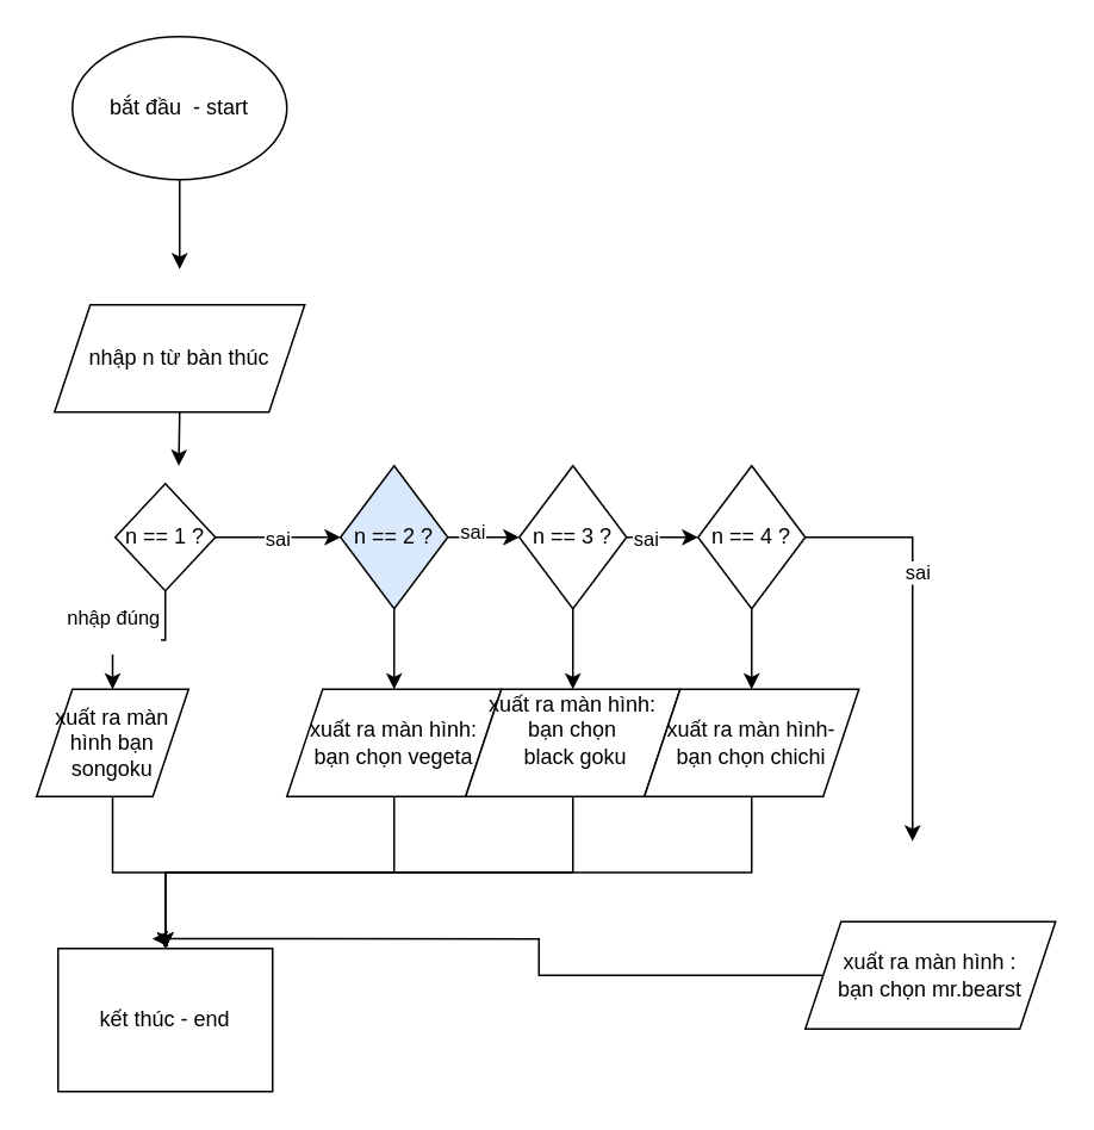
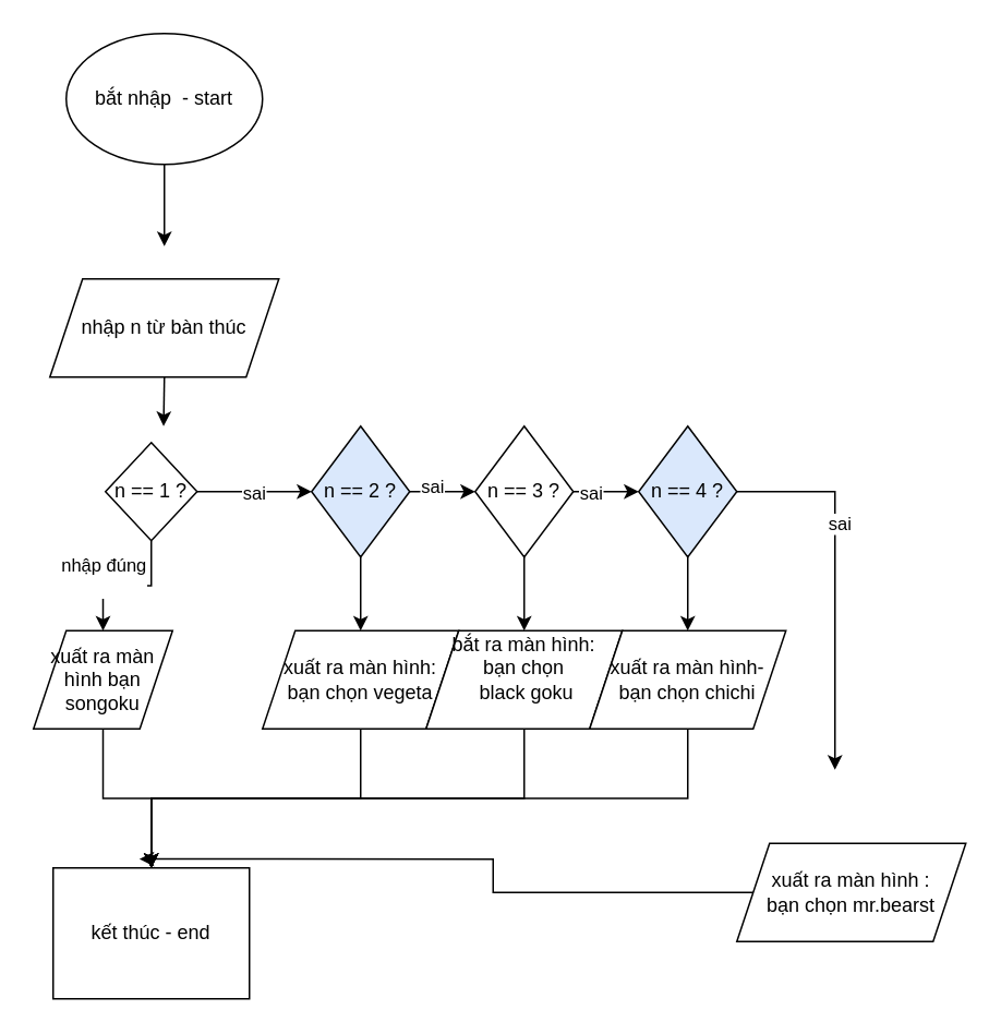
  <mxCell id="0" />
  <mxCell id="1" parent="0" />
  <mxCell id="2" style="edgeStyle=orthogonalEdgeStyle;rounded=0;orthogonalLoop=1;jettySize=auto;html=1;" edge="1" parent="1"><mxGeometry relative="1" as="geometry"><mxPoint x="100" y="150" as="targetPoint" /><mxPoint x="100" y="90" as="sourcePoint" /></mxGeometry></mxCell>
- <mxCell id="3" value="bắt đầu&amp;nbsp; - start" style="ellipse;whiteSpace=wrap;html=1;" vertex="1" parent="1"><mxGeometry x="40" y="20" width="120" height="80" as="geometry" /></mxCell>
+ <mxCell id="3" value="bắt nhập&amp;nbsp; - start" style="ellipse;whiteSpace=wrap;html=1;" vertex="1" parent="1"><mxGeometry x="40" y="20" width="120" height="80" as="geometry" /></mxCell>
  <mxCell id="4" value="kết thúc - end" style="whiteSpace=wrap;html=1;rounded=0;" vertex="1" parent="1"><mxGeometry x="32" y="530" width="120" height="80" as="geometry" /></mxCell>
  <mxCell id="5" style="edgeStyle=orthogonalEdgeStyle;rounded=0;orthogonalLoop=1;jettySize=auto;html=1;exitX=0.5;exitY=1;exitDx=0;exitDy=0;" edge="1" parent="1" source="6"><mxGeometry relative="1" as="geometry"><mxPoint x="99.529" y="260" as="targetPoint" /></mxGeometry></mxCell>
  <mxCell id="6" value="nhập n từ bàn thúc" style="shape=parallelogram;perimeter=parallelogramPerimeter;whiteSpace=wrap;html=1;fixedSize=1;" vertex="1" parent="1"><mxGeometry x="30" y="170" width="140" height="60" as="geometry" /></mxCell>
  <mxCell id="7" style="edgeStyle=orthogonalEdgeStyle;rounded=0;orthogonalLoop=1;jettySize=auto;html=1;exitX=0.5;exitY=1;exitDx=0;exitDy=0;" edge="1" parent="1" source="6" target="6"><mxGeometry relative="1" as="geometry" /></mxCell>
  <mxCell id="8" style="edgeStyle=orthogonalEdgeStyle;rounded=0;orthogonalLoop=1;jettySize=auto;html=1;entryX=0.5;entryY=0;entryDx=0;entryDy=0;" edge="1" parent="1" source="12" target="14"><mxGeometry relative="1" as="geometry"><mxPoint x="100" y="360" as="targetPoint" /></mxGeometry></mxCell>
  <mxCell id="9" value="nhập đúng&lt;div&gt;&lt;br&gt;&lt;/div&gt;" style="edgeLabel;html=1;align=center;verticalAlign=middle;resizable=0;points=[];" vertex="1" connectable="0" parent="8"><mxGeometry x="0.861" y="-2" relative="1" as="geometry"><mxPoint x="2" y="-28" as="offset" /></mxGeometry></mxCell>
  <mxCell id="10" style="edgeStyle=orthogonalEdgeStyle;rounded=0;orthogonalLoop=1;jettySize=auto;html=1;exitX=1;exitY=0.5;exitDx=0;exitDy=0;" edge="1" parent="1" source="12"><mxGeometry relative="1" as="geometry"><mxPoint x="190" y="300" as="targetPoint" /></mxGeometry></mxCell>
  <mxCell id="11" value="sai" style="edgeLabel;html=1;align=center;verticalAlign=middle;resizable=0;points=[];" vertex="1" connectable="0" parent="10"><mxGeometry x="0.025" relative="1" as="geometry"><mxPoint x="-1" as="offset" /></mxGeometry></mxCell>
  <mxCell id="12" value="n == 1 ?" style="rhombus;whiteSpace=wrap;html=1;" vertex="1" parent="1"><mxGeometry x="64" y="270" width="56" height="60" as="geometry" /></mxCell>
  <mxCell id="13" value="" style="edgeStyle=orthogonalEdgeStyle;rounded=0;orthogonalLoop=1;jettySize=auto;html=1;" edge="1" parent="1" source="14" target="4"><mxGeometry relative="1" as="geometry" /></mxCell>
  <mxCell id="14" value="xuất ra màn hình bạn songoku" style="shape=parallelogram;perimeter=parallelogramPerimeter;whiteSpace=wrap;html=1;fixedSize=1;" vertex="1" parent="1"><mxGeometry x="20" y="385" width="85" height="60" as="geometry" /></mxCell>
  <mxCell id="15" value="" style="edgeStyle=orthogonalEdgeStyle;rounded=0;orthogonalLoop=1;jettySize=auto;html=1;" edge="1" parent="1" source="18"><mxGeometry relative="1" as="geometry"><mxPoint x="290" y="300" as="targetPoint" /></mxGeometry></mxCell>
  <mxCell id="16" value="sai" style="edgeLabel;html=1;align=center;verticalAlign=middle;resizable=0;points=[];" vertex="1" connectable="0" parent="15"><mxGeometry x="-0.367" y="4" relative="1" as="geometry"><mxPoint as="offset" /></mxGeometry></mxCell>
  <mxCell id="17" value="" style="edgeStyle=orthogonalEdgeStyle;rounded=0;orthogonalLoop=1;jettySize=auto;html=1;" edge="1" parent="1" source="18" target="28"><mxGeometry relative="1" as="geometry" /></mxCell>
  <mxCell id="18" value="n == 2 ?" style="rhombus;whiteSpace=wrap;html=1;fillColor=#dae8fc;" vertex="1" parent="1"><mxGeometry x="190" y="260" width="60" height="80" as="geometry" /></mxCell>
  <mxCell id="19" value="" style="edgeStyle=orthogonalEdgeStyle;rounded=0;orthogonalLoop=1;jettySize=auto;html=1;" edge="1" parent="1" source="22"><mxGeometry relative="1" as="geometry"><mxPoint x="390" y="300" as="targetPoint" /><Array as="points"><mxPoint x="380" y="300" /><mxPoint x="380" y="300" /></Array></mxGeometry></mxCell>
  <mxCell id="20" value="sai" style="edgeLabel;html=1;align=center;verticalAlign=middle;resizable=0;points=[];" vertex="1" connectable="0" parent="19"><mxGeometry x="-0.493" relative="1" as="geometry"><mxPoint as="offset" /></mxGeometry></mxCell>
  <mxCell id="21" value="" style="edgeStyle=orthogonalEdgeStyle;rounded=0;orthogonalLoop=1;jettySize=auto;html=1;" edge="1" parent="1" source="22" target="30"><mxGeometry relative="1" as="geometry" /></mxCell>
  <mxCell id="22" value="n == 3 ?" style="rhombus;whiteSpace=wrap;html=1;" vertex="1" parent="1"><mxGeometry x="290" y="260" width="60" height="80" as="geometry" /></mxCell>
  <mxCell id="23" style="edgeStyle=orthogonalEdgeStyle;rounded=0;orthogonalLoop=1;jettySize=auto;html=1;exitX=1;exitY=0.5;exitDx=0;exitDy=0;" edge="1" parent="1" source="26"><mxGeometry relative="1" as="geometry"><mxPoint x="510" y="470" as="targetPoint" /><Array as="points"><mxPoint x="490" y="300" /><mxPoint x="490" y="300" /></Array></mxGeometry></mxCell>
  <mxCell id="24" value="sai" style="edgeLabel;html=1;align=center;verticalAlign=middle;resizable=0;points=[];" vertex="1" connectable="0" parent="23"><mxGeometry x="-0.312" y="2" relative="1" as="geometry"><mxPoint as="offset" /></mxGeometry></mxCell>
  <mxCell id="25" value="" style="edgeStyle=orthogonalEdgeStyle;rounded=0;orthogonalLoop=1;jettySize=auto;html=1;" edge="1" parent="1" source="26" target="32"><mxGeometry relative="1" as="geometry" /></mxCell>
- <mxCell id="26" value="n == 4 ?" style="rhombus;whiteSpace=wrap;html=1;" vertex="1" parent="1"><mxGeometry x="390" y="260" width="60" height="80" as="geometry" /></mxCell>
+ <mxCell id="26" value="n == 4 ?" style="rhombus;whiteSpace=wrap;html=1;fillColor=#dae8fc;" vertex="1" parent="1"><mxGeometry x="390" y="260" width="60" height="80" as="geometry" /></mxCell>
  <mxCell id="27" style="edgeStyle=orthogonalEdgeStyle;rounded=0;orthogonalLoop=1;jettySize=auto;html=1;exitX=0.5;exitY=1;exitDx=0;exitDy=0;" edge="1" parent="1" source="28" target="4"><mxGeometry relative="1" as="geometry" /></mxCell>
  <mxCell id="28" value="xuất ra màn hình:&lt;div&gt;bạn chọn vegeta&lt;/div&gt;" style="shape=parallelogram;perimeter=parallelogramPerimeter;whiteSpace=wrap;html=1;fixedSize=1;" vertex="1" parent="1"><mxGeometry x="160" y="385" width="120" height="60" as="geometry" /></mxCell>
  <mxCell id="29" style="edgeStyle=orthogonalEdgeStyle;rounded=0;orthogonalLoop=1;jettySize=auto;html=1;exitX=0.5;exitY=1;exitDx=0;exitDy=0;entryX=0.5;entryY=0;entryDx=0;entryDy=0;" edge="1" parent="1" source="30" target="4"><mxGeometry relative="1" as="geometry" /></mxCell>
- <mxCell id="30" value="xuất ra màn hình:&lt;div&gt;bạn chọn&lt;/div&gt;&lt;div&gt;&amp;nbsp;black goku&lt;/div&gt;&lt;div&gt;&lt;br&gt;&lt;/div&gt;" style="shape=parallelogram;perimeter=parallelogramPerimeter;whiteSpace=wrap;html=1;fixedSize=1;" vertex="1" parent="1"><mxGeometry x="260" y="385" width="120" height="60" as="geometry" /></mxCell>
+ <mxCell id="30" value="bắt ra màn hình:&lt;div&gt;bạn chọn&lt;/div&gt;&lt;div&gt;&amp;nbsp;black goku&lt;/div&gt;&lt;div&gt;&lt;br&gt;&lt;/div&gt;" style="shape=parallelogram;perimeter=parallelogramPerimeter;whiteSpace=wrap;html=1;fixedSize=1;" vertex="1" parent="1"><mxGeometry x="260" y="385" width="120" height="60" as="geometry" /></mxCell>
  <mxCell id="31" style="edgeStyle=orthogonalEdgeStyle;rounded=0;orthogonalLoop=1;jettySize=auto;html=1;exitX=0.5;exitY=1;exitDx=0;exitDy=0;entryX=0.5;entryY=0;entryDx=0;entryDy=0;" edge="1" parent="1" source="32" target="4"><mxGeometry relative="1" as="geometry" /></mxCell>
  <mxCell id="32" value="xuất ra màn hình-&lt;div&gt;bạn chọn chichi&lt;/div&gt;" style="shape=parallelogram;perimeter=parallelogramPerimeter;whiteSpace=wrap;html=1;fixedSize=1;" vertex="1" parent="1"><mxGeometry x="360" y="385" width="120" height="60" as="geometry" /></mxCell>
  <mxCell id="33" value="xuất ra màn hình :&lt;div&gt;bạn chọn mr.bearst&lt;/div&gt;" style="shape=parallelogram;perimeter=parallelogramPerimeter;whiteSpace=wrap;html=1;fixedSize=1;" vertex="1" parent="1"><mxGeometry x="450" y="515" width="140" height="60" as="geometry" /></mxCell>
  <mxCell id="34" style="edgeStyle=orthogonalEdgeStyle;rounded=0;orthogonalLoop=1;jettySize=auto;html=1;exitX=0;exitY=0.5;exitDx=0;exitDy=0;entryX=0.439;entryY=-0.068;entryDx=0;entryDy=0;entryPerimeter=0;" edge="1" parent="1" source="33" target="4"><mxGeometry relative="1" as="geometry" /></mxCell>
